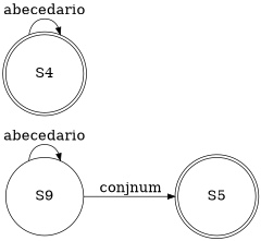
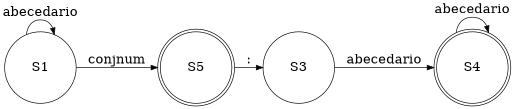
  digraph {
    rankdir=LR
    splines=true
    node [fontsize=20 shape=circle]
    edge [fontsize=20]
-   n1 [height=0.5 label=S9 width=1.5]
+   n1 [height=0.5 label=S1 width=1.5]
    n2 [height=0.5 label=S5 peripheries=2 width=1.5]
+   n3 [height=0.5 label=S3 width=1.5]
    n4 [height=0.5 label=S4 peripheries=2 width=1.5]
    n1 -> n1 [label=abecedario]
    n1 -> n2 [label=conjnum]
+   n2 -> n3 [label=":"]
+   n3 -> n4 [label=abecedario]
    n4 -> n4 [label=abecedario]
  }
